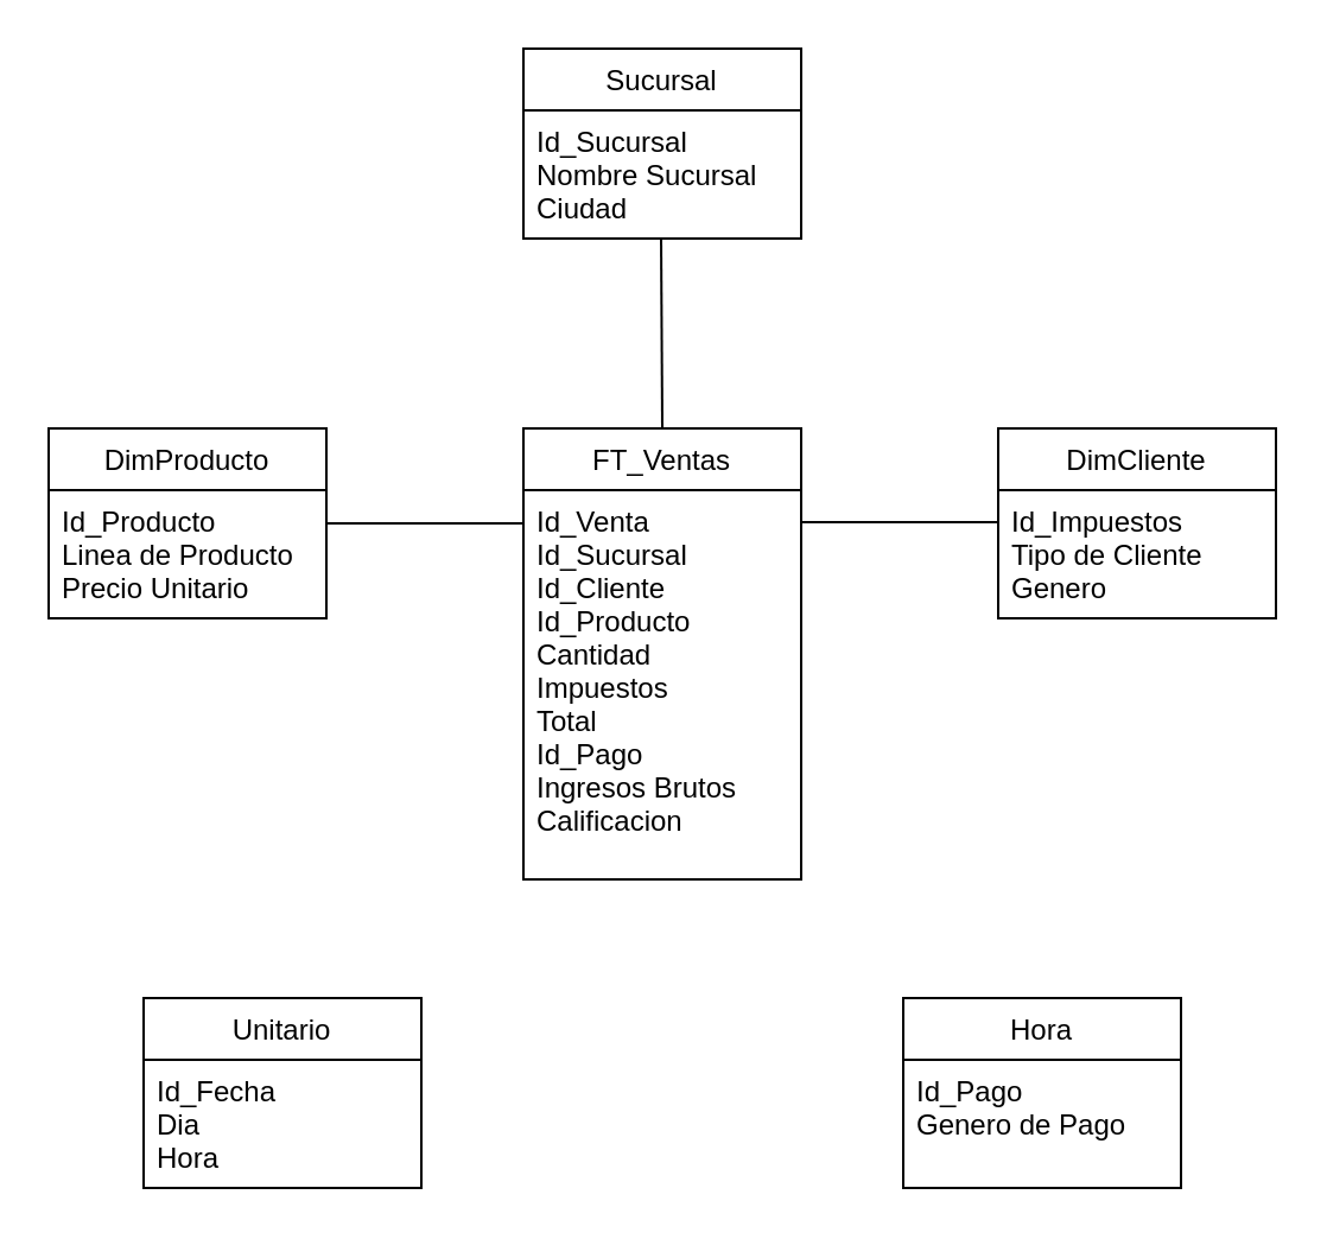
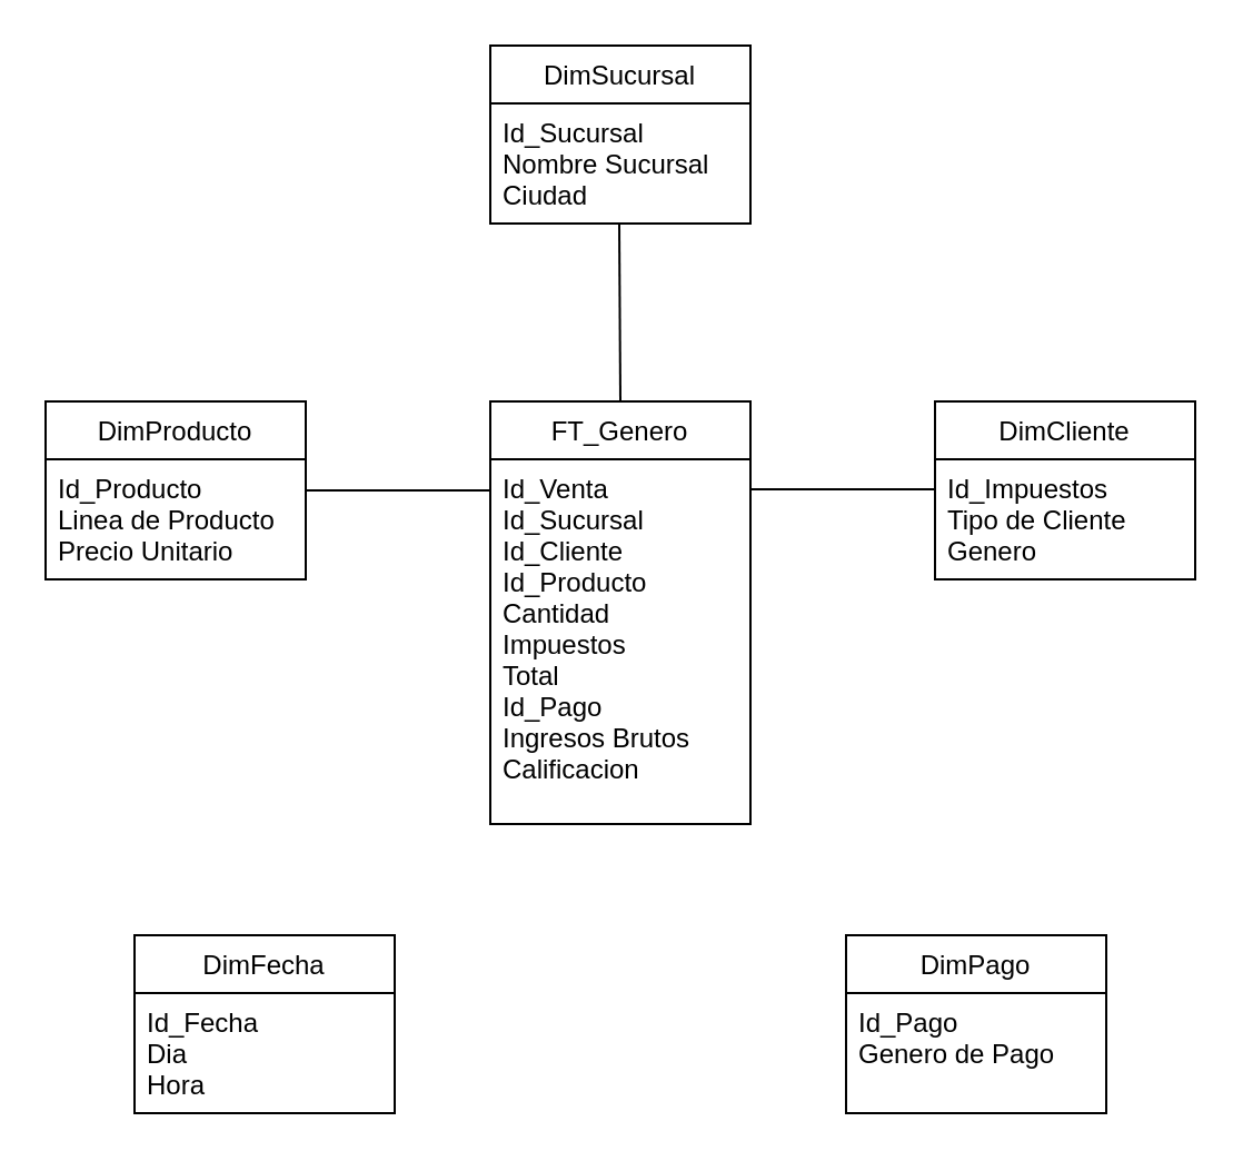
  <mxCell id="0" />
  <mxCell id="1" parent="0" />
- <mxCell id="2" value="FT_Ventas" style="swimlane;fontStyle=0;childLayout=stackLayout;horizontal=1;startSize=26;fillColor=none;horizontalStack=0;resizeParent=1;resizeParentMax=0;resizeLast=0;collapsible=1;marginBottom=0;" vertex="1" parent="1"><mxGeometry x="220" y="180" width="117" height="190" as="geometry" /></mxCell>
+ <mxCell id="2" value="FT_Genero" style="swimlane;fontStyle=0;childLayout=stackLayout;horizontal=1;startSize=26;fillColor=none;horizontalStack=0;resizeParent=1;resizeParentMax=0;resizeLast=0;collapsible=1;marginBottom=0;" vertex="1" parent="1"><mxGeometry x="220" y="180" width="117" height="190" as="geometry" /></mxCell>
  <mxCell id="3" value="Id_Venta&#10;Id_Sucursal&#10;Id_Cliente&#10;Id_Producto&#10;Cantidad&#10;Impuestos&#10;Total&#10;Id_Pago&#10;Ingresos Brutos&#10;Calificacion" style="text;strokeColor=none;fillColor=none;align=left;verticalAlign=top;spacingLeft=4;spacingRight=4;overflow=hidden;rotatable=0;points=[[0,0.5],[1,0.5]];portConstraint=eastwest;" vertex="1" parent="2"><mxGeometry y="26" width="117" height="164" as="geometry" /></mxCell>
- <mxCell id="4" value="Sucursal" style="swimlane;fontStyle=0;childLayout=stackLayout;horizontal=1;startSize=26;fillColor=none;horizontalStack=0;resizeParent=1;resizeParentMax=0;resizeLast=0;collapsible=1;marginBottom=0;" vertex="1" parent="1"><mxGeometry x="220" y="20" width="117" height="80" as="geometry" /></mxCell>
+ <mxCell id="4" value="DimSucursal" style="swimlane;fontStyle=0;childLayout=stackLayout;horizontal=1;startSize=26;fillColor=none;horizontalStack=0;resizeParent=1;resizeParentMax=0;resizeLast=0;collapsible=1;marginBottom=0;" vertex="1" parent="1"><mxGeometry x="220" y="20" width="117" height="80" as="geometry" /></mxCell>
  <mxCell id="5" value="Id_Sucursal&#10;Nombre Sucursal&#10;Ciudad" style="text;strokeColor=none;fillColor=none;align=left;verticalAlign=top;spacingLeft=4;spacingRight=4;overflow=hidden;rotatable=0;points=[[0,0.5],[1,0.5]];portConstraint=eastwest;" vertex="1" parent="4"><mxGeometry y="26" width="117" height="54" as="geometry" /></mxCell>
  <mxCell id="6" value="DimCliente" style="swimlane;fontStyle=0;childLayout=stackLayout;horizontal=1;startSize=26;fillColor=none;horizontalStack=0;resizeParent=1;resizeParentMax=0;resizeLast=0;collapsible=1;marginBottom=0;" vertex="1" parent="1"><mxGeometry x="420" y="180" width="117" height="80" as="geometry" /></mxCell>
  <mxCell id="7" value="Id_Impuestos&#10;Tipo de Cliente&#10;Genero" style="text;strokeColor=none;fillColor=none;align=left;verticalAlign=top;spacingLeft=4;spacingRight=4;overflow=hidden;rotatable=0;points=[[0,0.5],[1,0.5]];portConstraint=eastwest;" vertex="1" parent="6"><mxGeometry y="26" width="117" height="54" as="geometry" /></mxCell>
  <mxCell id="8" value="DimProducto" style="swimlane;fontStyle=0;childLayout=stackLayout;horizontal=1;startSize=26;fillColor=none;horizontalStack=0;resizeParent=1;resizeParentMax=0;resizeLast=0;collapsible=1;marginBottom=0;" vertex="1" parent="1"><mxGeometry x="20" y="180" width="117" height="80" as="geometry" /></mxCell>
  <mxCell id="9" value="Id_Producto&#10;Linea de Producto&#10;Precio Unitario" style="text;strokeColor=none;fillColor=none;align=left;verticalAlign=top;spacingLeft=4;spacingRight=4;overflow=hidden;rotatable=0;points=[[0,0.5],[1,0.5]];portConstraint=eastwest;" vertex="1" parent="8"><mxGeometry y="26" width="117" height="54" as="geometry" /></mxCell>
- <mxCell id="10" value="Unitario" style="swimlane;fontStyle=0;childLayout=stackLayout;horizontal=1;startSize=26;fillColor=none;horizontalStack=0;resizeParent=1;resizeParentMax=0;resizeLast=0;collapsible=1;marginBottom=0;" vertex="1" parent="1"><mxGeometry x="60" y="420" width="117" height="80" as="geometry" /></mxCell>
+ <mxCell id="10" value="DimFecha" style="swimlane;fontStyle=0;childLayout=stackLayout;horizontal=1;startSize=26;fillColor=none;horizontalStack=0;resizeParent=1;resizeParentMax=0;resizeLast=0;collapsible=1;marginBottom=0;" vertex="1" parent="1"><mxGeometry x="60" y="420" width="117" height="80" as="geometry" /></mxCell>
  <mxCell id="11" value="Id_Fecha&#10;Dia&#10;Hora" style="text;strokeColor=none;fillColor=none;align=left;verticalAlign=top;spacingLeft=4;spacingRight=4;overflow=hidden;rotatable=0;points=[[0,0.5],[1,0.5]];portConstraint=eastwest;" vertex="1" parent="10"><mxGeometry y="26" width="117" height="54" as="geometry" /></mxCell>
- <mxCell id="12" value="Hora" style="swimlane;fontStyle=0;childLayout=stackLayout;horizontal=1;startSize=26;fillColor=none;horizontalStack=0;resizeParent=1;resizeParentMax=0;resizeLast=0;collapsible=1;marginBottom=0;" vertex="1" parent="1"><mxGeometry x="380" y="420" width="117" height="80" as="geometry" /></mxCell>
+ <mxCell id="12" value="DimPago" style="swimlane;fontStyle=0;childLayout=stackLayout;horizontal=1;startSize=26;fillColor=none;horizontalStack=0;resizeParent=1;resizeParentMax=0;resizeLast=0;collapsible=1;marginBottom=0;" vertex="1" parent="1"><mxGeometry x="380" y="420" width="117" height="80" as="geometry" /></mxCell>
  <mxCell id="13" value="Id_Pago&#10;Genero de Pago" style="text;strokeColor=none;fillColor=none;align=left;verticalAlign=top;spacingLeft=4;spacingRight=4;overflow=hidden;rotatable=0;points=[[0,0.5],[1,0.5]];portConstraint=eastwest;" vertex="1" parent="12"><mxGeometry y="26" width="117" height="54" as="geometry" /></mxCell>
  <mxCell id="14" value="" style="endArrow=none;html=1;rounded=0;entryX=1;entryY=0.5;entryDx=0;entryDy=0;" edge="1" parent="1" target="8"><mxGeometry width="50" height="50" relative="1" as="geometry"><mxPoint x="220" y="220" as="sourcePoint" /><mxPoint x="284.99" y="106.004" as="targetPoint" /></mxGeometry></mxCell>
  <mxCell id="15" value="" style="endArrow=none;html=1;rounded=0;entryX=1;entryY=0.5;entryDx=0;entryDy=0;" edge="1" parent="1"><mxGeometry width="50" height="50" relative="1" as="geometry"><mxPoint x="420" y="219.5" as="sourcePoint" /><mxPoint x="337" y="219.5" as="targetPoint" /></mxGeometry></mxCell>
  <mxCell id="16" value="" style="endArrow=none;html=1;rounded=0;exitX=0.5;exitY=0;exitDx=0;exitDy=0;" edge="1" parent="1" source="2"><mxGeometry width="50" height="50" relative="1" as="geometry"><mxPoint x="278" y="220" as="sourcePoint" /><mxPoint x="278" y="100" as="targetPoint" /></mxGeometry></mxCell>
